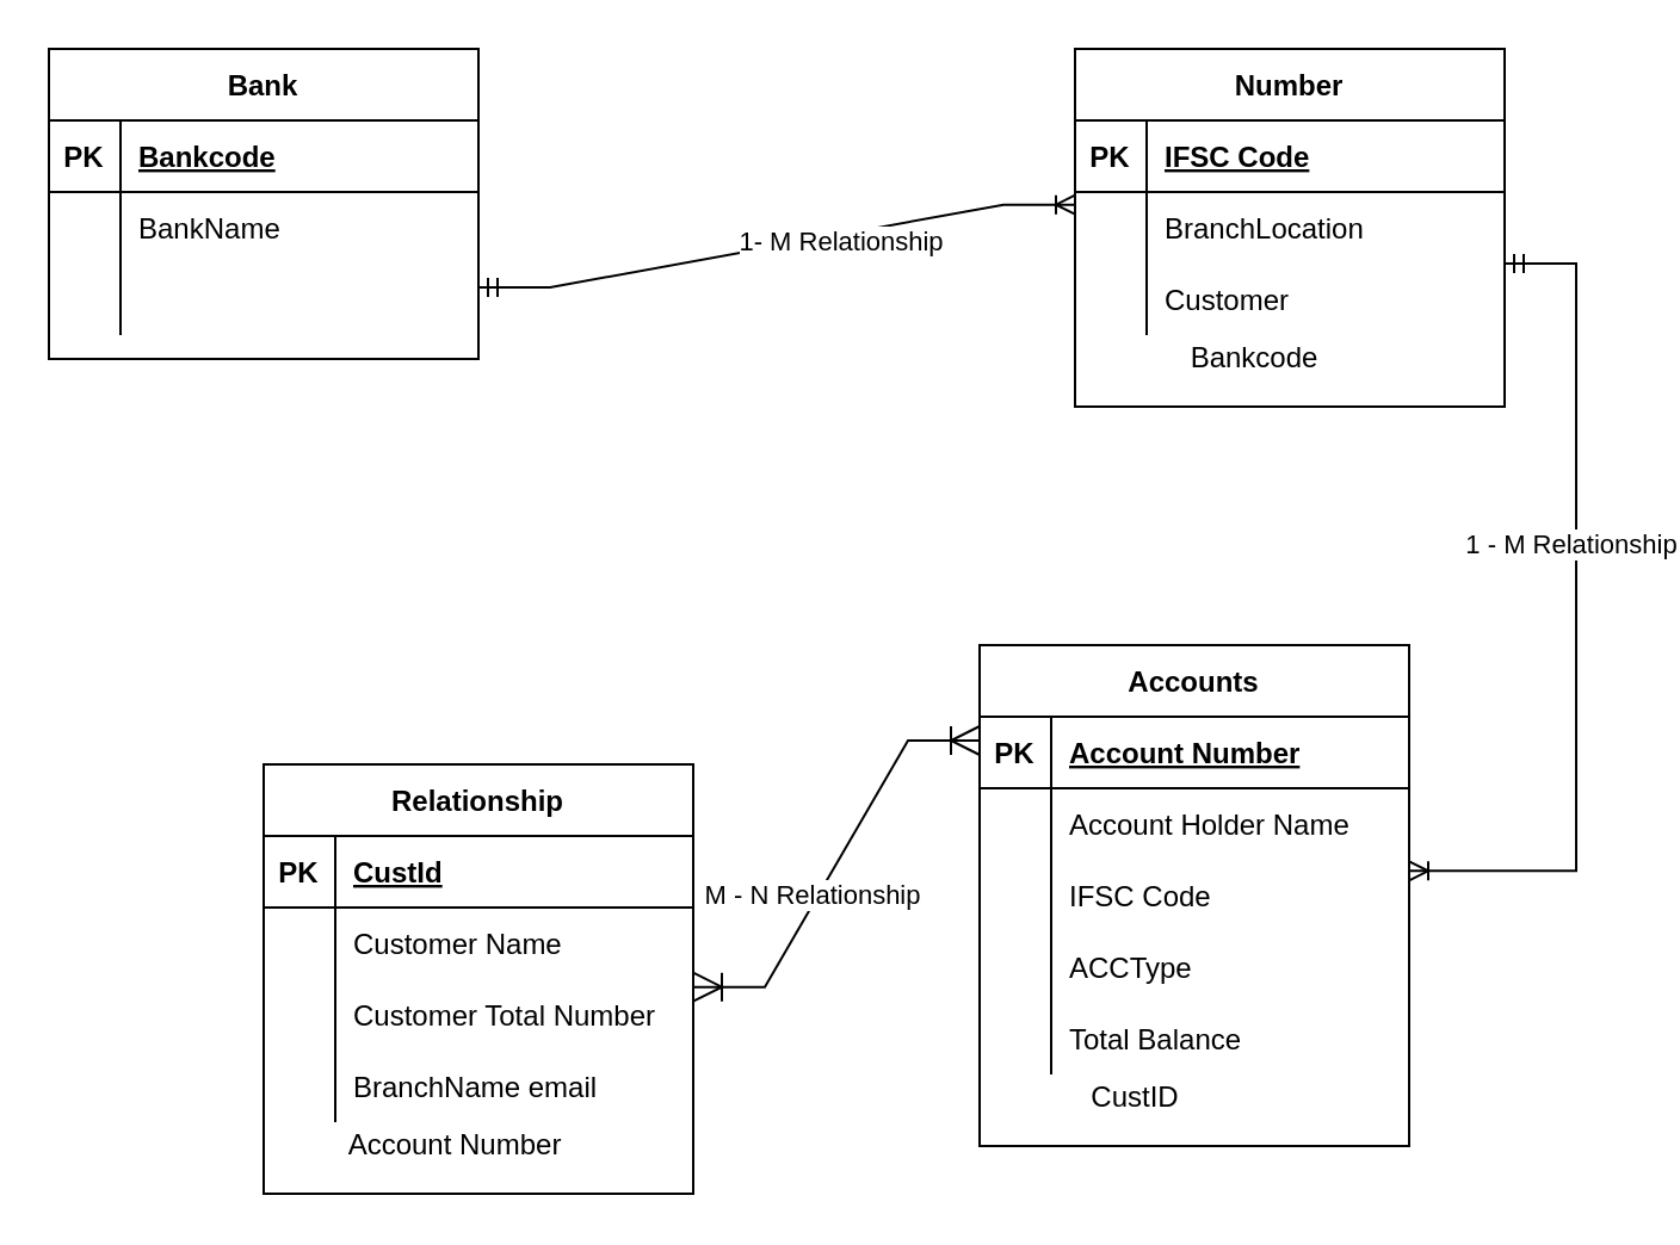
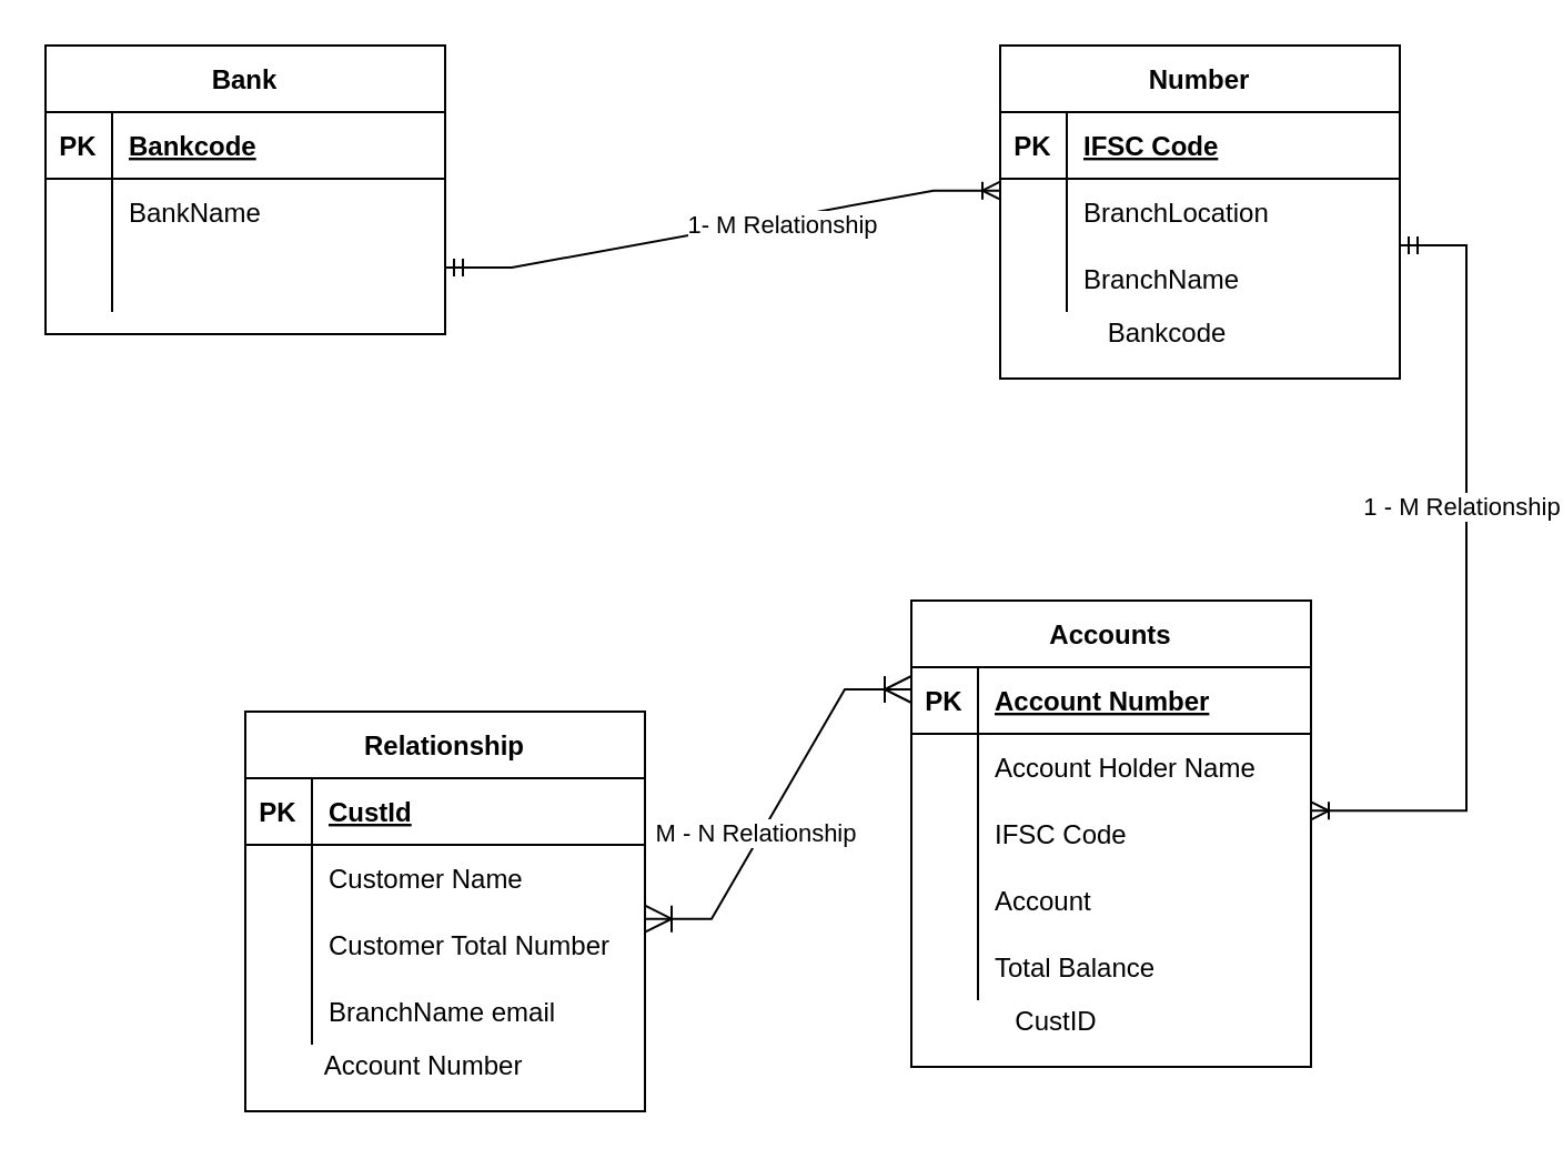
  <mxCell id="0" />
  <mxCell id="1" parent="0" />
  <mxCell id="2" value="Accounts" style="shape=table;startSize=30;container=1;collapsible=1;childLayout=tableLayout;fixedRows=1;rowLines=0;fontStyle=1;align=center;resizeLast=1;" parent="1" vertex="1"><mxGeometry x="410" y="270" width="180" height="210" as="geometry" /></mxCell>
  <mxCell id="3" value="" style="shape=tableRow;horizontal=0;startSize=0;swimlaneHead=0;swimlaneBody=0;fillColor=none;collapsible=0;dropTarget=0;points=[[0,0.5],[1,0.5]];portConstraint=eastwest;top=0;left=0;right=0;bottom=1;" parent="2" vertex="1"><mxGeometry y="30" width="180" height="30" as="geometry" /></mxCell>
  <mxCell id="4" value="PK" style="shape=partialRectangle;connectable=0;fillColor=none;top=0;left=0;bottom=0;right=0;fontStyle=1;overflow=hidden;" parent="3" vertex="1"><mxGeometry width="30" height="30" as="geometry"><mxRectangle width="30" height="30" as="alternateBounds" /></mxGeometry></mxCell>
  <mxCell id="5" value="Account Number" style="shape=partialRectangle;connectable=0;fillColor=none;top=0;left=0;bottom=0;right=0;align=left;spacingLeft=6;fontStyle=5;overflow=hidden;" parent="3" vertex="1"><mxGeometry x="30" width="150" height="30" as="geometry"><mxRectangle width="150" height="30" as="alternateBounds" /></mxGeometry></mxCell>
  <mxCell id="6" value="" style="shape=tableRow;horizontal=0;startSize=0;swimlaneHead=0;swimlaneBody=0;fillColor=none;collapsible=0;dropTarget=0;points=[[0,0.5],[1,0.5]];portConstraint=eastwest;top=0;left=0;right=0;bottom=0;" parent="2" vertex="1"><mxGeometry y="60" width="180" height="30" as="geometry" /></mxCell>
  <mxCell id="7" value="" style="shape=partialRectangle;connectable=0;fillColor=none;top=0;left=0;bottom=0;right=0;editable=1;overflow=hidden;" parent="6" vertex="1"><mxGeometry width="30" height="30" as="geometry"><mxRectangle width="30" height="30" as="alternateBounds" /></mxGeometry></mxCell>
  <mxCell id="8" value="Account Holder Name" style="shape=partialRectangle;connectable=0;fillColor=none;top=0;left=0;bottom=0;right=0;align=left;spacingLeft=6;overflow=hidden;" parent="6" vertex="1"><mxGeometry x="30" width="150" height="30" as="geometry"><mxRectangle width="150" height="30" as="alternateBounds" /></mxGeometry></mxCell>
  <mxCell id="9" value="" style="shape=tableRow;horizontal=0;startSize=0;swimlaneHead=0;swimlaneBody=0;fillColor=none;collapsible=0;dropTarget=0;points=[[0,0.5],[1,0.5]];portConstraint=eastwest;top=0;left=0;right=0;bottom=0;" parent="2" vertex="1"><mxGeometry y="90" width="180" height="30" as="geometry" /></mxCell>
  <mxCell id="10" value="" style="shape=partialRectangle;connectable=0;fillColor=none;top=0;left=0;bottom=0;right=0;editable=1;overflow=hidden;" parent="9" vertex="1"><mxGeometry width="30" height="30" as="geometry"><mxRectangle width="30" height="30" as="alternateBounds" /></mxGeometry></mxCell>
  <mxCell id="11" value="IFSC Code" style="shape=partialRectangle;connectable=0;fillColor=none;top=0;left=0;bottom=0;right=0;align=left;spacingLeft=6;overflow=hidden;" parent="9" vertex="1"><mxGeometry x="30" width="150" height="30" as="geometry"><mxRectangle width="150" height="30" as="alternateBounds" /></mxGeometry></mxCell>
  <mxCell id="12" value="" style="shape=tableRow;horizontal=0;startSize=0;swimlaneHead=0;swimlaneBody=0;fillColor=none;collapsible=0;dropTarget=0;points=[[0,0.5],[1,0.5]];portConstraint=eastwest;top=0;left=0;right=0;bottom=0;" parent="2" vertex="1"><mxGeometry y="120" width="180" height="30" as="geometry" /></mxCell>
  <mxCell id="13" value="" style="shape=partialRectangle;connectable=0;fillColor=none;top=0;left=0;bottom=0;right=0;editable=1;overflow=hidden;" parent="12" vertex="1"><mxGeometry width="30" height="30" as="geometry"><mxRectangle width="30" height="30" as="alternateBounds" /></mxGeometry></mxCell>
- <mxCell id="14" value="ACCType" style="shape=partialRectangle;connectable=0;fillColor=none;top=0;left=0;bottom=0;right=0;align=left;spacingLeft=6;overflow=hidden;" parent="12" vertex="1"><mxGeometry x="30" width="150" height="30" as="geometry"><mxRectangle width="150" height="30" as="alternateBounds" /></mxGeometry></mxCell>
+ <mxCell id="14" value="Account" style="shape=partialRectangle;connectable=0;fillColor=none;top=0;left=0;bottom=0;right=0;align=left;spacingLeft=6;overflow=hidden;" parent="12" vertex="1"><mxGeometry x="30" width="150" height="30" as="geometry"><mxRectangle width="150" height="30" as="alternateBounds" /></mxGeometry></mxCell>
  <mxCell id="15" value="" style="shape=tableRow;horizontal=0;startSize=0;swimlaneHead=0;swimlaneBody=0;fillColor=none;collapsible=0;dropTarget=0;points=[[0,0.5],[1,0.5]];portConstraint=eastwest;top=0;left=0;right=0;bottom=0;" parent="2" vertex="1"><mxGeometry y="150" width="180" height="30" as="geometry" /></mxCell>
  <mxCell id="16" value="" style="shape=partialRectangle;connectable=0;fillColor=none;top=0;left=0;bottom=0;right=0;editable=1;overflow=hidden;" parent="15" vertex="1"><mxGeometry width="30" height="30" as="geometry"><mxRectangle width="30" height="30" as="alternateBounds" /></mxGeometry></mxCell>
  <mxCell id="17" value="Total Balance" style="shape=partialRectangle;connectable=0;fillColor=none;top=0;left=0;bottom=0;right=0;align=left;spacingLeft=6;overflow=hidden;" parent="15" vertex="1"><mxGeometry x="30" width="150" height="30" as="geometry"><mxRectangle width="150" height="30" as="alternateBounds" /></mxGeometry></mxCell>
  <mxCell id="18" value="Relationship" style="shape=table;startSize=30;container=1;collapsible=1;childLayout=tableLayout;fixedRows=1;rowLines=0;fontStyle=1;align=center;resizeLast=1;" parent="1" vertex="1"><mxGeometry x="110" y="320" width="180" height="180" as="geometry" /></mxCell>
  <mxCell id="19" value="" style="shape=tableRow;horizontal=0;startSize=0;swimlaneHead=0;swimlaneBody=0;fillColor=none;collapsible=0;dropTarget=0;points=[[0,0.5],[1,0.5]];portConstraint=eastwest;top=0;left=0;right=0;bottom=1;" parent="18" vertex="1"><mxGeometry y="30" width="180" height="30" as="geometry" /></mxCell>
  <mxCell id="20" value="PK" style="shape=partialRectangle;connectable=0;fillColor=none;top=0;left=0;bottom=0;right=0;fontStyle=1;overflow=hidden;" parent="19" vertex="1"><mxGeometry width="30" height="30" as="geometry"><mxRectangle width="30" height="30" as="alternateBounds" /></mxGeometry></mxCell>
  <mxCell id="21" value="CustId" style="shape=partialRectangle;connectable=0;fillColor=none;top=0;left=0;bottom=0;right=0;align=left;spacingLeft=6;fontStyle=5;overflow=hidden;" parent="19" vertex="1"><mxGeometry x="30" width="150" height="30" as="geometry"><mxRectangle width="150" height="30" as="alternateBounds" /></mxGeometry></mxCell>
  <mxCell id="22" value="" style="shape=tableRow;horizontal=0;startSize=0;swimlaneHead=0;swimlaneBody=0;fillColor=none;collapsible=0;dropTarget=0;points=[[0,0.5],[1,0.5]];portConstraint=eastwest;top=0;left=0;right=0;bottom=0;" parent="18" vertex="1"><mxGeometry y="60" width="180" height="30" as="geometry" /></mxCell>
  <mxCell id="23" value="" style="shape=partialRectangle;connectable=0;fillColor=none;top=0;left=0;bottom=0;right=0;editable=1;overflow=hidden;" parent="22" vertex="1"><mxGeometry width="30" height="30" as="geometry"><mxRectangle width="30" height="30" as="alternateBounds" /></mxGeometry></mxCell>
  <mxCell id="24" value="Customer Name" style="shape=partialRectangle;connectable=0;fillColor=none;top=0;left=0;bottom=0;right=0;align=left;spacingLeft=6;overflow=hidden;" parent="22" vertex="1"><mxGeometry x="30" width="150" height="30" as="geometry"><mxRectangle width="150" height="30" as="alternateBounds" /></mxGeometry></mxCell>
  <mxCell id="25" value="" style="shape=tableRow;horizontal=0;startSize=0;swimlaneHead=0;swimlaneBody=0;fillColor=none;collapsible=0;dropTarget=0;points=[[0,0.5],[1,0.5]];portConstraint=eastwest;top=0;left=0;right=0;bottom=0;" parent="18" vertex="1"><mxGeometry y="90" width="180" height="30" as="geometry" /></mxCell>
  <mxCell id="26" value="" style="shape=partialRectangle;connectable=0;fillColor=none;top=0;left=0;bottom=0;right=0;editable=1;overflow=hidden;fontStyle=1" parent="25" vertex="1"><mxGeometry width="30" height="30" as="geometry"><mxRectangle width="30" height="30" as="alternateBounds" /></mxGeometry></mxCell>
  <mxCell id="27" value="Customer Total Number" style="shape=partialRectangle;connectable=0;fillColor=none;top=0;left=0;bottom=0;right=0;align=left;spacingLeft=6;overflow=hidden;fontStyle=0" parent="25" vertex="1"><mxGeometry x="30" width="150" height="30" as="geometry"><mxRectangle width="150" height="30" as="alternateBounds" /></mxGeometry></mxCell>
  <mxCell id="28" value="" style="shape=tableRow;horizontal=0;startSize=0;swimlaneHead=0;swimlaneBody=0;fillColor=none;collapsible=0;dropTarget=0;points=[[0,0.5],[1,0.5]];portConstraint=eastwest;top=0;left=0;right=0;bottom=0;" parent="18" vertex="1"><mxGeometry y="120" width="180" height="30" as="geometry" /></mxCell>
  <mxCell id="29" value="" style="shape=partialRectangle;connectable=0;fillColor=none;top=0;left=0;bottom=0;right=0;editable=1;overflow=hidden;" parent="28" vertex="1"><mxGeometry width="30" height="30" as="geometry"><mxRectangle width="30" height="30" as="alternateBounds" /></mxGeometry></mxCell>
  <mxCell id="30" value="BranchName email" style="shape=partialRectangle;connectable=0;fillColor=none;top=0;left=0;bottom=0;right=0;align=left;spacingLeft=6;overflow=hidden;" parent="28" vertex="1"><mxGeometry x="30" width="150" height="30" as="geometry"><mxRectangle width="150" height="30" as="alternateBounds" /></mxGeometry></mxCell>
  <mxCell id="31" value="Bank" style="shape=table;startSize=30;container=1;collapsible=1;childLayout=tableLayout;fixedRows=1;rowLines=0;fontStyle=1;align=center;resizeLast=1;" parent="1" vertex="1"><mxGeometry x="20" y="20" width="180" height="130" as="geometry" /></mxCell>
  <mxCell id="32" value="" style="shape=tableRow;horizontal=0;startSize=0;swimlaneHead=0;swimlaneBody=0;fillColor=none;collapsible=0;dropTarget=0;points=[[0,0.5],[1,0.5]];portConstraint=eastwest;top=0;left=0;right=0;bottom=1;" parent="31" vertex="1"><mxGeometry y="30" width="180" height="30" as="geometry" /></mxCell>
  <mxCell id="33" value="PK" style="shape=partialRectangle;connectable=0;fillColor=none;top=0;left=0;bottom=0;right=0;fontStyle=1;overflow=hidden;" parent="32" vertex="1"><mxGeometry width="30" height="30" as="geometry"><mxRectangle width="30" height="30" as="alternateBounds" /></mxGeometry></mxCell>
  <mxCell id="34" value="Bankcode" style="shape=partialRectangle;connectable=0;fillColor=none;top=0;left=0;bottom=0;right=0;align=left;spacingLeft=6;fontStyle=5;overflow=hidden;" parent="32" vertex="1"><mxGeometry x="30" width="150" height="30" as="geometry"><mxRectangle width="150" height="30" as="alternateBounds" /></mxGeometry></mxCell>
  <mxCell id="35" value="" style="shape=tableRow;horizontal=0;startSize=0;swimlaneHead=0;swimlaneBody=0;fillColor=none;collapsible=0;dropTarget=0;points=[[0,0.5],[1,0.5]];portConstraint=eastwest;top=0;left=0;right=0;bottom=0;" parent="31" vertex="1"><mxGeometry y="60" width="180" height="30" as="geometry" /></mxCell>
  <mxCell id="36" value="" style="shape=partialRectangle;connectable=0;fillColor=none;top=0;left=0;bottom=0;right=0;editable=1;overflow=hidden;" parent="35" vertex="1"><mxGeometry width="30" height="30" as="geometry"><mxRectangle width="30" height="30" as="alternateBounds" /></mxGeometry></mxCell>
  <mxCell id="37" value="BankName" style="shape=partialRectangle;connectable=0;fillColor=none;top=0;left=0;bottom=0;right=0;align=left;spacingLeft=6;overflow=hidden;" parent="35" vertex="1"><mxGeometry x="30" width="150" height="30" as="geometry"><mxRectangle width="150" height="30" as="alternateBounds" /></mxGeometry></mxCell>
  <mxCell id="38" value="" style="shape=tableRow;horizontal=0;startSize=0;swimlaneHead=0;swimlaneBody=0;fillColor=none;collapsible=0;dropTarget=0;points=[[0,0.5],[1,0.5]];portConstraint=eastwest;top=0;left=0;right=0;bottom=0;" parent="31" vertex="1"><mxGeometry y="90" width="180" height="30" as="geometry" /></mxCell>
  <mxCell id="39" value="" style="shape=partialRectangle;connectable=0;fillColor=none;top=0;left=0;bottom=0;right=0;editable=1;overflow=hidden;" parent="38" vertex="1"><mxGeometry width="30" height="30" as="geometry"><mxRectangle width="30" height="30" as="alternateBounds" /></mxGeometry></mxCell>
  <mxCell id="40" value="" style="shape=partialRectangle;connectable=0;fillColor=none;top=0;left=0;bottom=0;right=0;align=left;spacingLeft=6;overflow=hidden;" parent="38" vertex="1"><mxGeometry x="30" width="150" height="30" as="geometry"><mxRectangle width="150" height="30" as="alternateBounds" /></mxGeometry></mxCell>
  <mxCell id="41" value="Number" style="shape=table;startSize=30;container=1;collapsible=1;childLayout=tableLayout;fixedRows=1;rowLines=0;fontStyle=1;align=center;resizeLast=1;" parent="1" vertex="1"><mxGeometry x="450" y="20" width="180" height="150" as="geometry" /></mxCell>
  <mxCell id="42" value="" style="shape=tableRow;horizontal=0;startSize=0;swimlaneHead=0;swimlaneBody=0;fillColor=none;collapsible=0;dropTarget=0;points=[[0,0.5],[1,0.5]];portConstraint=eastwest;top=0;left=0;right=0;bottom=1;" parent="41" vertex="1"><mxGeometry y="30" width="180" height="30" as="geometry" /></mxCell>
  <mxCell id="43" value="PK" style="shape=partialRectangle;connectable=0;fillColor=none;top=0;left=0;bottom=0;right=0;fontStyle=1;overflow=hidden;" parent="42" vertex="1"><mxGeometry width="30" height="30" as="geometry"><mxRectangle width="30" height="30" as="alternateBounds" /></mxGeometry></mxCell>
  <mxCell id="44" value="IFSC Code" style="shape=partialRectangle;connectable=0;fillColor=none;top=0;left=0;bottom=0;right=0;align=left;spacingLeft=6;fontStyle=5;overflow=hidden;" parent="42" vertex="1"><mxGeometry x="30" width="150" height="30" as="geometry"><mxRectangle width="150" height="30" as="alternateBounds" /></mxGeometry></mxCell>
  <mxCell id="45" value="" style="shape=tableRow;horizontal=0;startSize=0;swimlaneHead=0;swimlaneBody=0;fillColor=none;collapsible=0;dropTarget=0;points=[[0,0.5],[1,0.5]];portConstraint=eastwest;top=0;left=0;right=0;bottom=0;" parent="41" vertex="1"><mxGeometry y="60" width="180" height="30" as="geometry" /></mxCell>
  <mxCell id="46" value="" style="shape=partialRectangle;connectable=0;fillColor=none;top=0;left=0;bottom=0;right=0;editable=1;overflow=hidden;" parent="45" vertex="1"><mxGeometry width="30" height="30" as="geometry"><mxRectangle width="30" height="30" as="alternateBounds" /></mxGeometry></mxCell>
  <mxCell id="47" value="BranchLocation" style="shape=partialRectangle;connectable=0;fillColor=none;top=0;left=0;bottom=0;right=0;align=left;spacingLeft=6;overflow=hidden;" parent="45" vertex="1"><mxGeometry x="30" width="150" height="30" as="geometry"><mxRectangle width="150" height="30" as="alternateBounds" /></mxGeometry></mxCell>
  <mxCell id="48" value="" style="shape=tableRow;horizontal=0;startSize=0;swimlaneHead=0;swimlaneBody=0;fillColor=none;collapsible=0;dropTarget=0;points=[[0,0.5],[1,0.5]];portConstraint=eastwest;top=0;left=0;right=0;bottom=0;" parent="41" vertex="1"><mxGeometry y="90" width="180" height="30" as="geometry" /></mxCell>
  <mxCell id="49" value="" style="shape=partialRectangle;connectable=0;fillColor=none;top=0;left=0;bottom=0;right=0;editable=1;overflow=hidden;" parent="48" vertex="1"><mxGeometry width="30" height="30" as="geometry"><mxRectangle width="30" height="30" as="alternateBounds" /></mxGeometry></mxCell>
- <mxCell id="50" value="Customer" style="shape=partialRectangle;connectable=0;fillColor=none;top=0;left=0;bottom=0;right=0;align=left;spacingLeft=6;overflow=hidden;" parent="48" vertex="1"><mxGeometry x="30" width="150" height="30" as="geometry"><mxRectangle width="150" height="30" as="alternateBounds" /></mxGeometry></mxCell>
+ <mxCell id="50" value="BranchName" style="shape=partialRectangle;connectable=0;fillColor=none;top=0;left=0;bottom=0;right=0;align=left;spacingLeft=6;overflow=hidden;" parent="48" vertex="1"><mxGeometry x="30" width="150" height="30" as="geometry"><mxRectangle width="150" height="30" as="alternateBounds" /></mxGeometry></mxCell>
  <mxCell id="51" value="" style="edgeStyle=entityRelationEdgeStyle;fontSize=12;html=1;endArrow=ERoneToMany;startArrow=ERoneToMany;rounded=0;startSize=10;endSize=10;exitX=1;exitY=0.111;exitDx=0;exitDy=0;exitPerimeter=0;" parent="1" source="25" edge="1"><mxGeometry width="100" height="100" relative="1" as="geometry"><mxPoint x="310" y="410" as="sourcePoint" /><mxPoint x="410" y="310" as="targetPoint" /></mxGeometry></mxCell>
  <mxCell id="52" value="M - N Relationship" style="edgeLabel;html=1;align=center;verticalAlign=middle;resizable=0;points=[];" parent="51" vertex="1" connectable="0"><mxGeometry x="-0.369" y="2" relative="1" as="geometry"><mxPoint x="8" y="-14" as="offset" /></mxGeometry></mxCell>
  <mxCell id="53" value="" style="edgeStyle=entityRelationEdgeStyle;fontSize=12;html=1;endArrow=ERoneToMany;startArrow=ERmandOne;rounded=0;entryX=0;entryY=0.178;entryDx=0;entryDy=0;entryPerimeter=0;" parent="1" target="45" edge="1"><mxGeometry width="100" height="100" relative="1" as="geometry"><mxPoint x="200" y="120" as="sourcePoint" /><mxPoint x="300" y="20" as="targetPoint" /></mxGeometry></mxCell>
  <mxCell id="54" value="1- M Relationship" style="edgeLabel;html=1;align=center;verticalAlign=middle;resizable=0;points=[];" parent="53" vertex="1" connectable="0"><mxGeometry x="0.21" y="-3" relative="1" as="geometry"><mxPoint as="offset" /></mxGeometry></mxCell>
  <mxCell id="55" value="" style="edgeStyle=entityRelationEdgeStyle;fontSize=12;html=1;endArrow=ERoneToMany;startArrow=ERmandOne;rounded=0;entryX=1;entryY=0.156;entryDx=0;entryDy=0;entryPerimeter=0;" parent="1" target="9" edge="1"><mxGeometry width="100" height="100" relative="1" as="geometry"><mxPoint x="630" y="110" as="sourcePoint" /><mxPoint x="610" y="230" as="targetPoint" /></mxGeometry></mxCell>
  <mxCell id="56" value="1 - M Relationship" style="edgeLabel;html=1;align=center;verticalAlign=middle;resizable=0;points=[];" parent="55" vertex="1" connectable="0"><mxGeometry x="-0.171" y="-3" relative="1" as="geometry"><mxPoint as="offset" /></mxGeometry></mxCell>
  <mxCell id="57" value="Bankcode" style="text;html=1;align=center;verticalAlign=middle;resizable=0;points=[];autosize=1;strokeColor=none;fillColor=none;" vertex="1" parent="1"><mxGeometry x="490" y="140" width="70" height="20" as="geometry" /></mxCell>
  <mxCell id="58" value="CustID" style="text;html=1;align=center;verticalAlign=middle;resizable=0;points=[];autosize=1;strokeColor=none;fillColor=none;" vertex="1" parent="1"><mxGeometry x="450" y="450" width="50" height="20" as="geometry" /></mxCell>
  <mxCell id="59" value="Account Number" style="text;html=1;align=center;verticalAlign=middle;resizable=0;points=[];autosize=1;strokeColor=none;fillColor=none;" vertex="1" parent="1"><mxGeometry x="140" y="470" width="100" height="20" as="geometry" /></mxCell>
